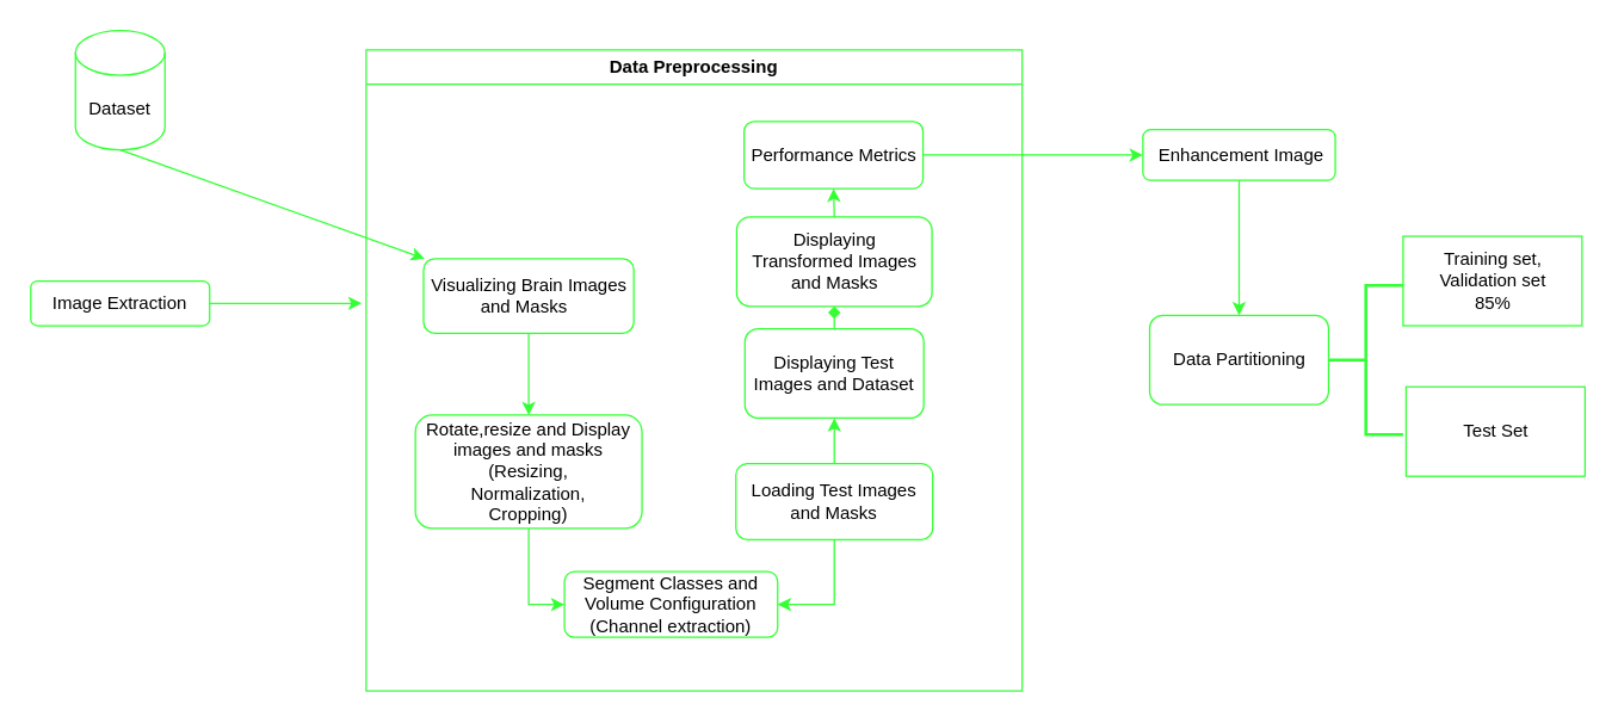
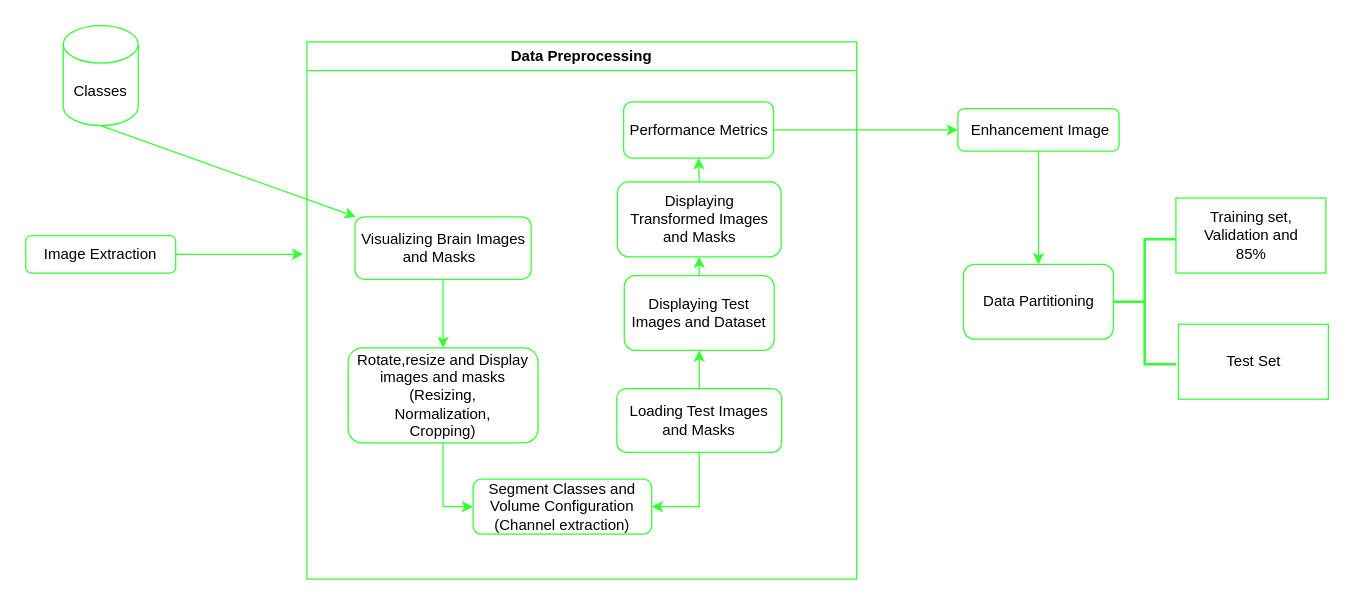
  <mxCell id="0" />
  <mxCell id="1" parent="0" />
- <mxCell id="2" value="Dataset" style="shape=cylinder3;whiteSpace=wrap;html=1;boundedLbl=1;backgroundOutline=1;size=15;strokeColor=#33FF33;" parent="1" vertex="1"><mxGeometry x="50" y="20" width="60" height="80" as="geometry" /></mxCell>
+ <mxCell id="2" value="Classes" style="shape=cylinder3;whiteSpace=wrap;html=1;boundedLbl=1;backgroundOutline=1;size=15;strokeColor=#33FF33;" parent="1" vertex="1"><mxGeometry x="50" y="20" width="60" height="80" as="geometry" /></mxCell>
  <mxCell id="3" value="Image Extraction" style="rounded=1;whiteSpace=wrap;html=1;strokeColor=#33FF33;" parent="1" vertex="1"><mxGeometry x="20" y="188" width="120" height="30" as="geometry" /></mxCell>
  <mxCell id="4" value="Data Preprocessing" style="swimlane;whiteSpace=wrap;html=1;strokeColor=#33FF33;" parent="1" vertex="1"><mxGeometry x="245" y="33" width="440" height="430" as="geometry" /></mxCell>
  <mxCell id="5" value="&lt;div&gt;Visualizing Brain&amp;nbsp;&lt;span style=&quot;background-color: initial;&quot;&gt;Images and Masks&amp;nbsp;&amp;nbsp;&lt;/span&gt;&lt;/div&gt;" style="rounded=1;whiteSpace=wrap;html=1;strokeColor=#33FF33;" parent="4" vertex="1"><mxGeometry x="38.5" y="140" width="141" height="50" as="geometry" /></mxCell>
  <mxCell id="6" value="&lt;div&gt;Rotate,resize and&amp;nbsp;&lt;span style=&quot;background-color: initial;&quot;&gt;Display images and masks&lt;br&gt;&lt;/span&gt;&lt;span style=&quot;background-color: initial;&quot;&gt;(&lt;/span&gt;&lt;span style=&quot;background-color: initial;&quot;&gt;Resizing,&lt;/span&gt;&lt;/div&gt;&lt;div&gt;Normalization,&lt;/div&gt;&lt;div&gt;Cropping)&lt;/div&gt;" style="rounded=1;whiteSpace=wrap;html=1;strokeColor=#33FF33;" parent="4" vertex="1"><mxGeometry x="33" y="245" width="152" height="76" as="geometry" /></mxCell>
  <mxCell id="7" value="&lt;div&gt;Segment Classes and Volume&amp;nbsp;&lt;span style=&quot;background-color: initial;&quot;&gt;Configuration (&lt;/span&gt;&lt;span style=&quot;background-color: initial;&quot;&gt;Channel extraction)&lt;/span&gt;&lt;/div&gt;" style="rounded=1;whiteSpace=wrap;html=1;strokeColor=#33FF33;" parent="4" vertex="1"><mxGeometry x="133" y="350" width="143" height="44" as="geometry" /></mxCell>
  <mxCell id="8" value="Loading Test Images and&amp;nbsp;Masks" style="rounded=1;whiteSpace=wrap;html=1;strokeColor=#33FF33;" parent="4" vertex="1"><mxGeometry x="248" y="277.5" width="132" height="51" as="geometry" /></mxCell>
  <mxCell id="9" value="Displaying Test Images and&amp;nbsp;Dataset" style="rounded=1;whiteSpace=wrap;html=1;strokeColor=#33FF33;" parent="4" vertex="1"><mxGeometry x="254" y="187" width="120" height="60" as="geometry" /></mxCell>
  <mxCell id="10" value="Displaying Transformed&amp;nbsp;Images and Masks" style="rounded=1;whiteSpace=wrap;html=1;strokeColor=#33FF33;" parent="4" vertex="1"><mxGeometry x="248.5" y="112" width="131" height="60" as="geometry" /></mxCell>
  <mxCell id="11" value="Performance Metrics" style="rounded=1;whiteSpace=wrap;html=1;strokeColor=#33FF33;" parent="4" vertex="1"><mxGeometry x="253.5" y="48" width="120" height="45" as="geometry" /></mxCell>
  <mxCell id="12" value="" style="endArrow=classic;html=1;rounded=0;exitX=0.5;exitY=1;exitDx=0;exitDy=0;entryX=0.5;entryY=0;entryDx=0;entryDy=0;strokeColor=#33FF33;" parent="4" source="5" target="6" edge="1"><mxGeometry width="50" height="50" relative="1" as="geometry"><mxPoint x="256.5" y="321" as="sourcePoint" /><mxPoint x="306.5" y="271" as="targetPoint" /></mxGeometry></mxCell>
  <mxCell id="13" value="" style="endArrow=classic;html=1;rounded=0;exitX=0.5;exitY=0;exitDx=0;exitDy=0;entryX=0.5;entryY=1;entryDx=0;entryDy=0;strokeColor=#33FF33;" parent="4" source="8" target="9" edge="1"><mxGeometry width="50" height="50" relative="1" as="geometry"><mxPoint x="301" y="267" as="sourcePoint" /><mxPoint x="351" y="217" as="targetPoint" /></mxGeometry></mxCell>
- <mxCell id="14" value="" style="endArrow=diamond;html=1;rounded=0;entryX=0.5;entryY=1;entryDx=0;entryDy=0;exitX=0.5;exitY=0;exitDx=0;exitDy=0;strokeColor=#33FF33;" parent="4" source="9" target="10" edge="1"><mxGeometry width="50" height="50" relative="1" as="geometry"><mxPoint x="257" y="225" as="sourcePoint" /><mxPoint x="307" y="175" as="targetPoint" /></mxGeometry></mxCell>
+ <mxCell id="14" value="" style="endArrow=classic;html=1;rounded=0;entryX=0.5;entryY=1;entryDx=0;entryDy=0;exitX=0.5;exitY=0;exitDx=0;exitDy=0;strokeColor=#33FF33;" parent="4" source="9" target="10" edge="1"><mxGeometry width="50" height="50" relative="1" as="geometry"><mxPoint x="257" y="225" as="sourcePoint" /><mxPoint x="307" y="175" as="targetPoint" /></mxGeometry></mxCell>
  <mxCell id="15" value="" style="endArrow=classic;html=1;rounded=0;exitX=0.5;exitY=0;exitDx=0;exitDy=0;entryX=0.5;entryY=1;entryDx=0;entryDy=0;strokeColor=#33FF33;" parent="4" source="10" target="11" edge="1"><mxGeometry width="50" height="50" relative="1" as="geometry"><mxPoint x="257" y="225" as="sourcePoint" /><mxPoint x="307" y="175" as="targetPoint" /></mxGeometry></mxCell>
  <mxCell id="16" value="" style="endArrow=classic;html=1;rounded=0;exitX=0.5;exitY=1;exitDx=0;exitDy=0;entryX=0;entryY=0.5;entryDx=0;entryDy=0;edgeStyle=orthogonalEdgeStyle;strokeColor=#33FF33;" edge="1" parent="4" source="6" target="7"><mxGeometry width="50" height="50" relative="1" as="geometry"><mxPoint x="630" y="183" as="sourcePoint" /><mxPoint x="680" y="133" as="targetPoint" /></mxGeometry></mxCell>
  <mxCell id="17" value="" style="endArrow=classic;html=1;rounded=0;exitX=0.5;exitY=1;exitDx=0;exitDy=0;entryX=1;entryY=0.5;entryDx=0;entryDy=0;edgeStyle=orthogonalEdgeStyle;strokeColor=#33FF33;" edge="1" parent="4" source="8" target="7"><mxGeometry width="50" height="50" relative="1" as="geometry"><mxPoint x="630" y="183" as="sourcePoint" /><mxPoint x="341" y="517.6" as="targetPoint" /></mxGeometry></mxCell>
  <mxCell id="18" value="&amp;nbsp;Enhancement Image" style="rounded=1;whiteSpace=wrap;html=1;strokeColor=#33FF33;" parent="1" vertex="1"><mxGeometry x="766" y="86.5" width="129" height="34" as="geometry" /></mxCell>
  <mxCell id="19" value="Data Partitioning" style="rounded=1;whiteSpace=wrap;html=1;strokeColor=#33FF33;" parent="1" vertex="1"><mxGeometry x="770.5" y="211" width="120" height="60" as="geometry" /></mxCell>
- <mxCell id="20" value="Training set,&lt;br&gt;Validation set&lt;br&gt;85%" style="rounded=0;whiteSpace=wrap;html=1;strokeColor=#33FF33;" parent="1" vertex="1"><mxGeometry x="940.5" y="158" width="120" height="60" as="geometry" /></mxCell>
+ <mxCell id="20" value="Training set,&lt;br&gt;Validation and&lt;br&gt;85%" style="rounded=0;whiteSpace=wrap;html=1;strokeColor=#33FF33;" parent="1" vertex="1"><mxGeometry x="940.5" y="158" width="120" height="60" as="geometry" /></mxCell>
  <mxCell id="21" value="Test Set" style="rounded=0;whiteSpace=wrap;html=1;strokeColor=#33FF33;" parent="1" vertex="1"><mxGeometry x="942.5" y="259" width="120" height="60" as="geometry" /></mxCell>
  <mxCell id="22" value="" style="strokeWidth=2;html=1;shape=mxgraph.flowchart.annotation_2;align=left;labelPosition=right;pointerEvents=1;direction=east;strokeColor=#33FF33;" parent="1" vertex="1"><mxGeometry x="890.5" y="191" width="50" height="100" as="geometry" /></mxCell>
  <mxCell id="23" value="" style="endArrow=classic;html=1;rounded=0;exitX=1;exitY=0.5;exitDx=0;exitDy=0;strokeColor=#33FF33;" parent="1" source="3" edge="1"><mxGeometry width="50" height="50" relative="1" as="geometry"><mxPoint x="561" y="-10" as="sourcePoint" /><mxPoint x="242" y="203" as="targetPoint" /></mxGeometry></mxCell>
  <mxCell id="24" value="" style="endArrow=classic;html=1;rounded=0;exitX=0.5;exitY=1;exitDx=0;exitDy=0;exitPerimeter=0;strokeColor=#33FF33;" parent="1" source="2" target="5" edge="1"><mxGeometry width="50" height="50" relative="1" as="geometry"><mxPoint x="851" y="108" as="sourcePoint" /><mxPoint x="901" y="58" as="targetPoint" /></mxGeometry></mxCell>
  <mxCell id="25" value="" style="endArrow=classic;html=1;rounded=0;exitX=1;exitY=0.5;exitDx=0;exitDy=0;entryX=0;entryY=0.5;entryDx=0;entryDy=0;strokeColor=#33FF33;" edge="1" parent="1" source="11" target="18"><mxGeometry width="50" height="50" relative="1" as="geometry"><mxPoint x="916" y="136" as="sourcePoint" /><mxPoint x="966" y="86" as="targetPoint" /></mxGeometry></mxCell>
  <mxCell id="26" value="" style="endArrow=classic;html=1;rounded=0;exitX=0.5;exitY=1;exitDx=0;exitDy=0;strokeColor=#33FF33;" edge="1" parent="1" source="18" target="19"><mxGeometry width="50" height="50" relative="1" as="geometry"><mxPoint x="916" y="136" as="sourcePoint" /><mxPoint x="966" y="86" as="targetPoint" /></mxGeometry></mxCell>
